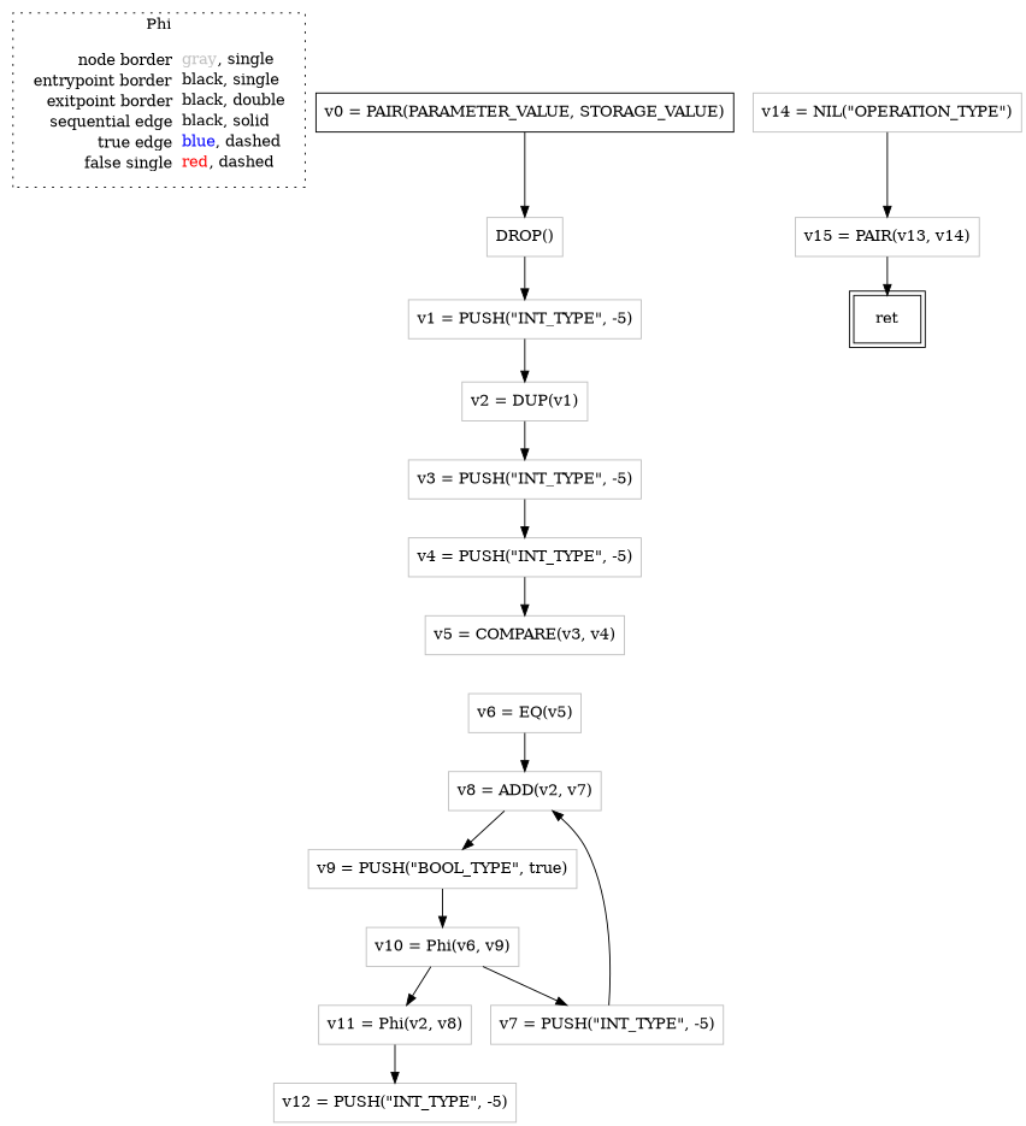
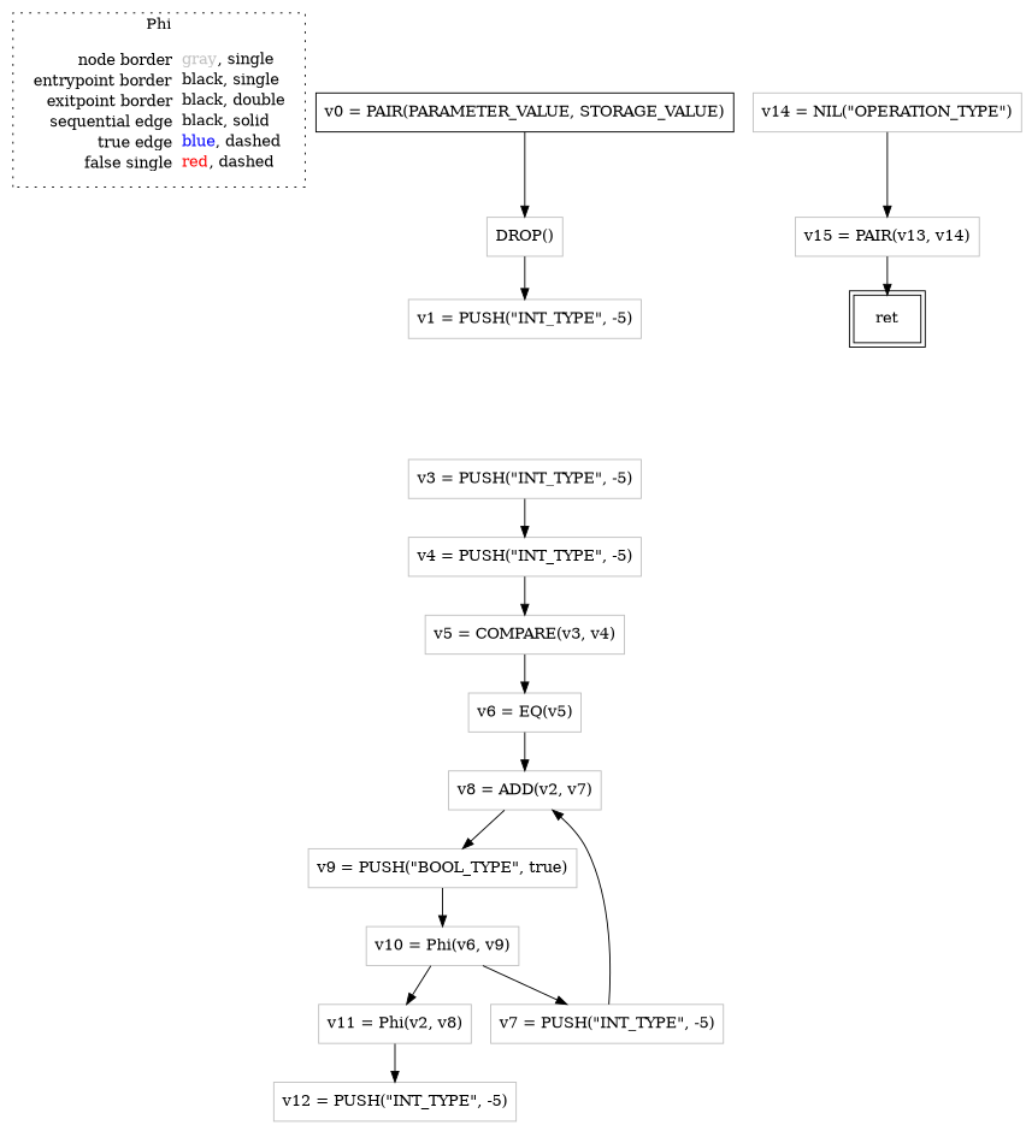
  digraph {
    node [shape=rect color=gray]
    edge [color=black]
    n1 [label=<<table border="0" cellpadding="2" cellspacing="0" cellborder="0"><tr><td align="right">node border&nbsp;</td><td align="left"><font color="gray">gray</font>, single</td></tr><tr><td align="right">entrypoint border&nbsp;</td><td align="left"><font color="black">black</font>, single</td></tr><tr><td align="right">exitpoint border&nbsp;</td><td align="left"><font color="black">black</font>, double</td></tr><tr><td align="right">sequential edge&nbsp;</td><td align="left"><font color="black">black</font>, solid</td></tr><tr><td align="right">true edge&nbsp;</td><td align="left"><font color="blue">blue</font>, dashed</td></tr><tr><td align="right">false single&nbsp;</td><td align="left"><font color="red">red</font>, dashed</td></tr></table>> shape=plaintext color=""]
    n2 [color=black label=<v0 = PAIR(PARAMETER_VALUE, STORAGE_VALUE)>]
    n3 [label=<DROP()>]
    n4 [label=<v1 = PUSH(&quot;INT_TYPE&quot;, -5)>]
    n5 [color=black label=<ret> peripheries=2]
    n6 [label=<v11 = Phi(v2, v8)>]
    n7 [label=<v12 = PUSH(&quot;INT_TYPE&quot;, -5)>]
-   n8 [label=<v2 = DUP(v1)>]
    n9 [label=<v3 = PUSH(&quot;INT_TYPE&quot;, -5)>]
    n10 [label=<v4 = PUSH(&quot;INT_TYPE&quot;, -5)>]
    n11 [label=<v14 = NIL(&quot;OPERATION_TYPE&quot;)>]
    n12 [label=<v15 = PAIR(v13, v14)>]
    n13 [label=<v8 = ADD(v2, v7)>]
    n14 [label=<v9 = PUSH(&quot;BOOL_TYPE&quot;, true)>]
    n15 [label=<v10 = Phi(v6, v9)>]
    n16 [label=<v7 = PUSH(&quot;INT_TYPE&quot;, -5)>]
    n17 [label=<v5 = COMPARE(v3, v4)>]
    n18 [label=<v6 = EQ(v5)>]
    subgraph cluster_1 {
      label=Phi
      style=dotted
      n1
    }
    n2 -> n3
    n3 -> n4
-   n4 -> n8
    n6 -> n7
-   n8 -> n9
    n9 -> n10
    n10 -> n17
    n11 -> n12
    n12 -> n5
    n13 -> n14
    n14 -> n15
    n15 -> n6
    n15 -> n16
    n16 -> n13
+   n17 -> n18
    n18 -> n13
  }
